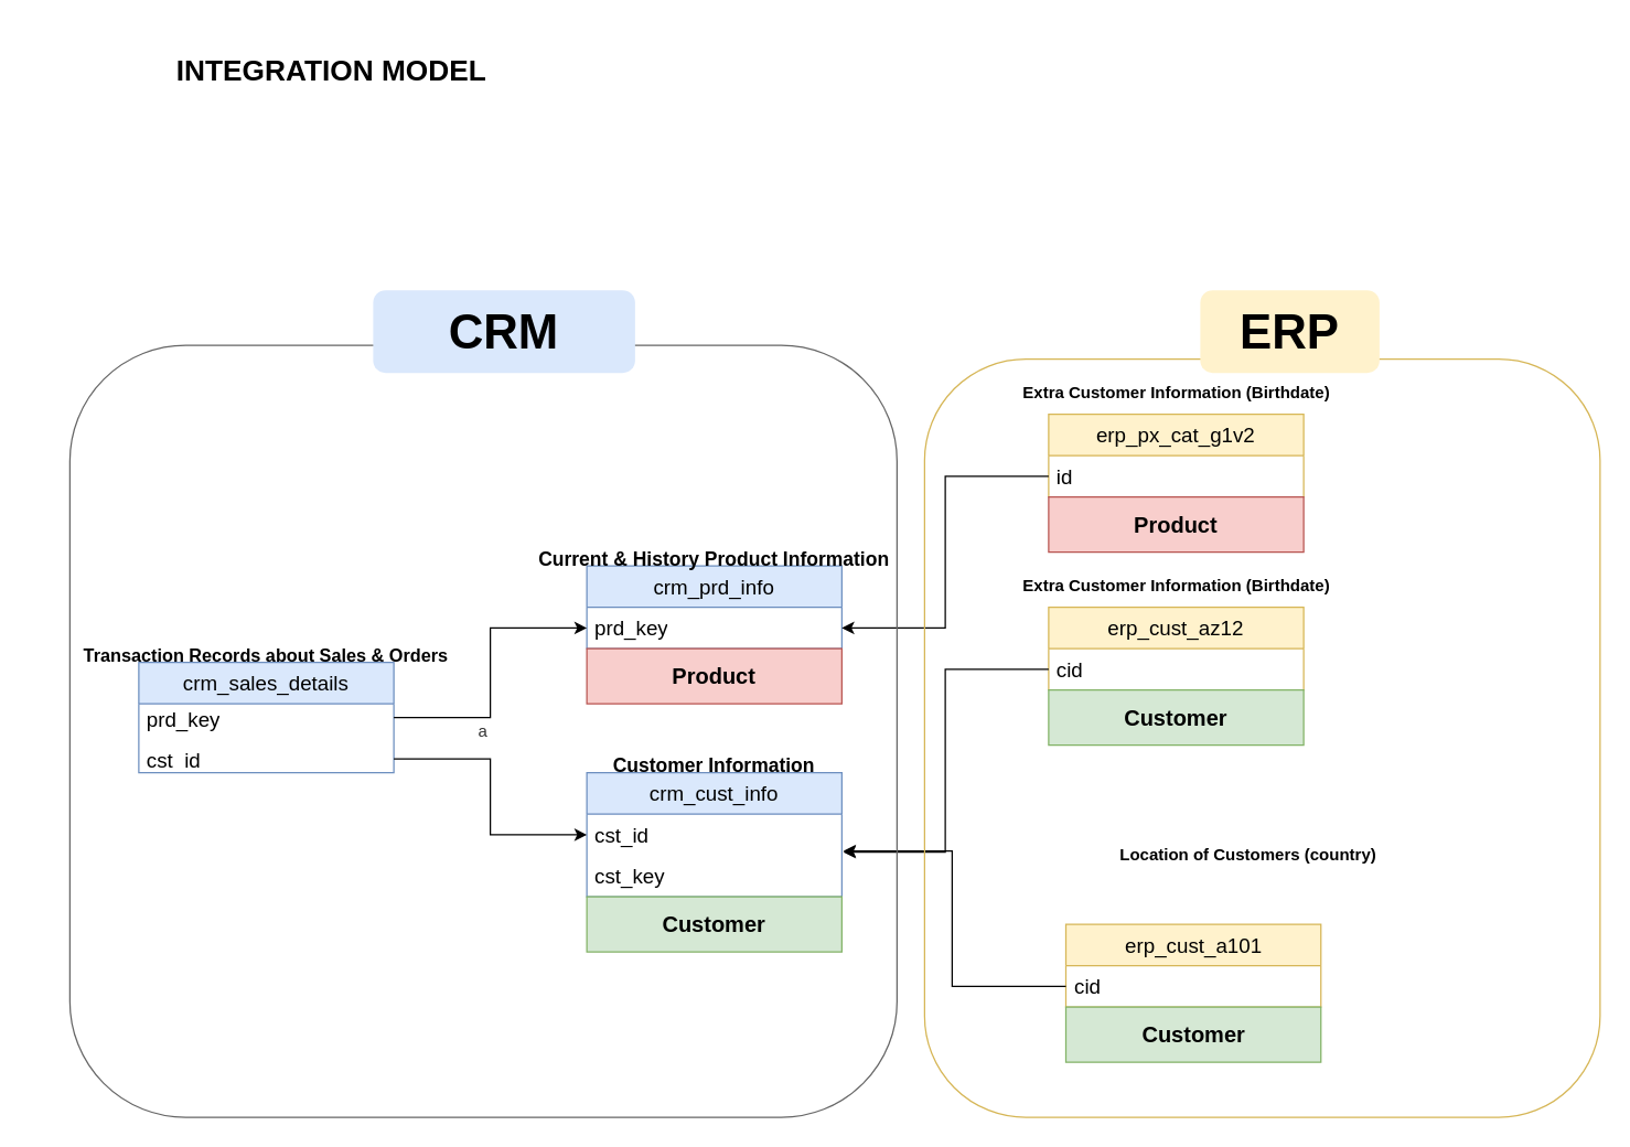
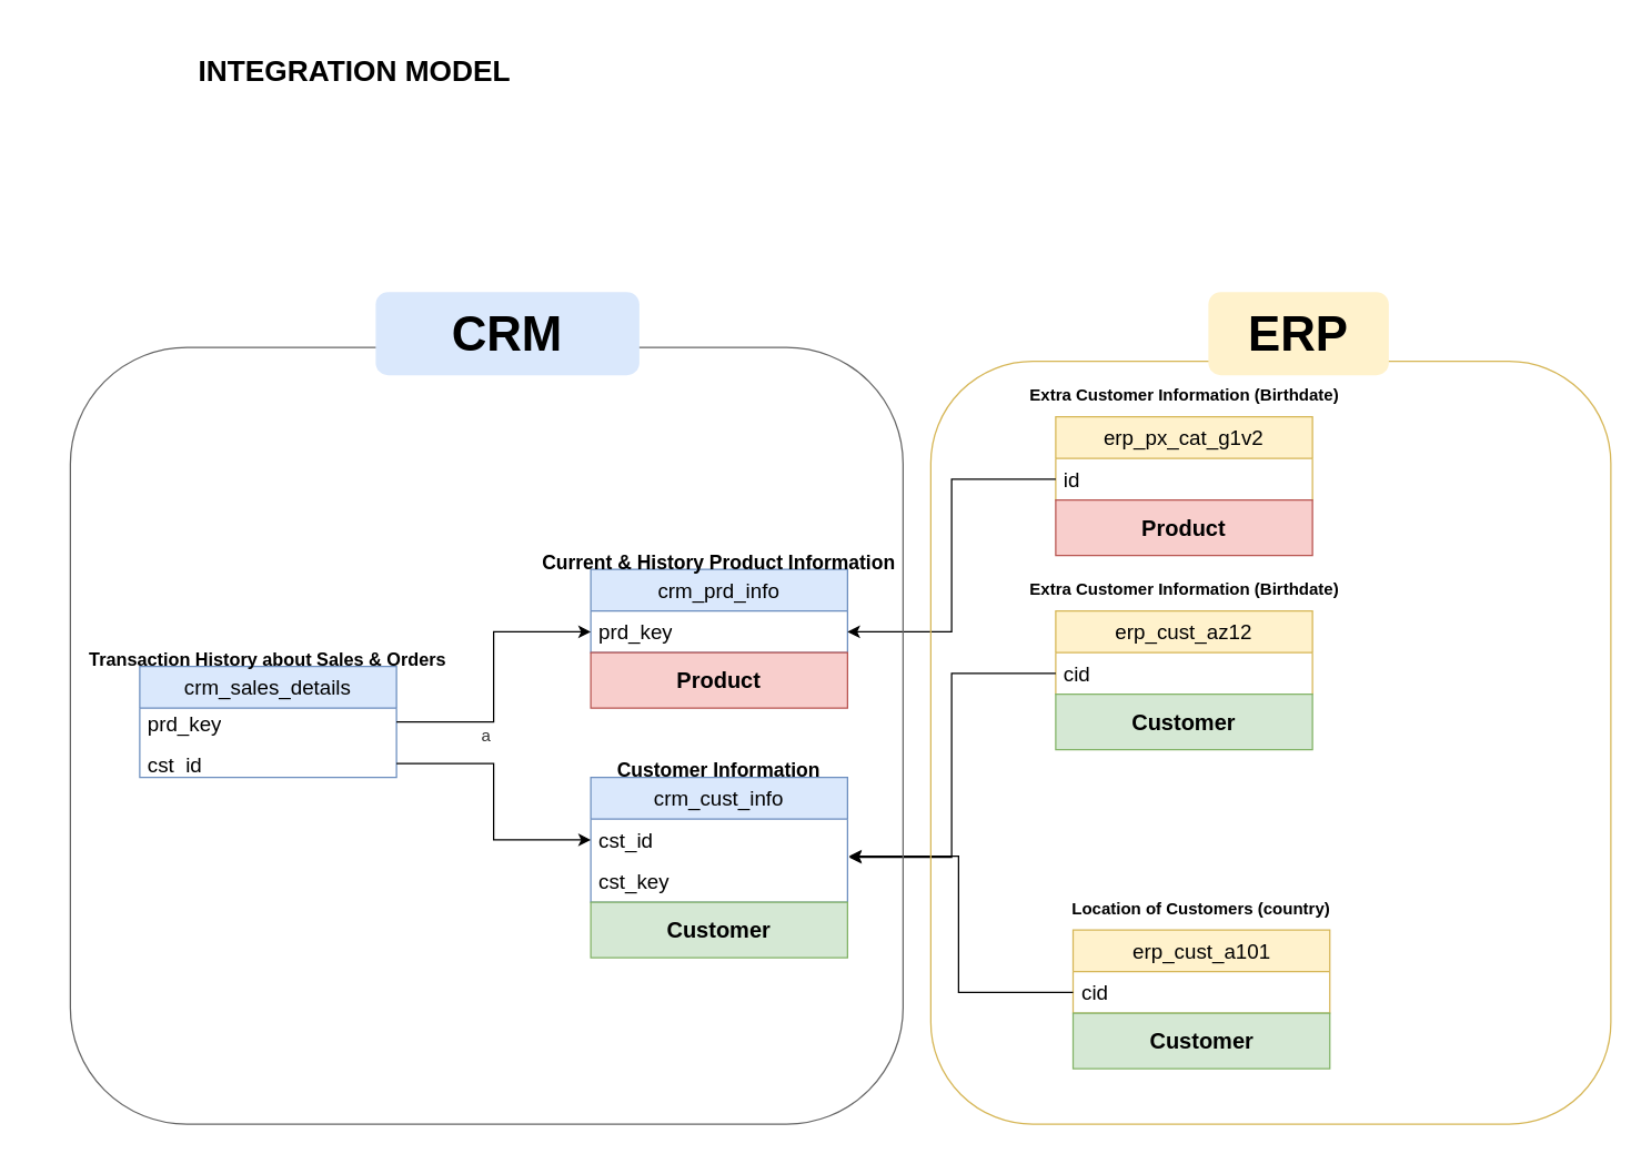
  <mxCell id="0" />
  <mxCell id="1" parent="0" />
  <mxCell id="2" value="&lt;span&gt;crm_cust_info&lt;/span&gt;" style="swimlane;fontStyle=0;childLayout=stackLayout;horizontal=1;startSize=30;horizontalStack=0;resizeParent=1;resizeParentMax=0;resizeLast=0;collapsible=1;marginBottom=0;whiteSpace=wrap;html=1;fillColor=#dae8fc;strokeColor=#6c8ebf;fontSize=15;" parent="1" vertex="1"><mxGeometry x="425" y="560" width="185" height="90" as="geometry" /></mxCell>
  <mxCell id="3" value="cst_id" style="text;strokeColor=none;fillColor=none;align=left;verticalAlign=middle;spacingLeft=4;spacingRight=4;overflow=hidden;points=[[0,0.5],[1,0.5]];portConstraint=eastwest;rotatable=0;whiteSpace=wrap;html=1;fontSize=15;" parent="2" vertex="1"><mxGeometry y="30" width="185" height="30" as="geometry" /></mxCell>
  <mxCell id="4" value="cst_key" style="text;strokeColor=none;fillColor=none;align=left;verticalAlign=middle;spacingLeft=4;spacingRight=4;overflow=hidden;points=[[0,0.5],[1,0.5]];portConstraint=eastwest;rotatable=0;whiteSpace=wrap;html=1;fontSize=15;" parent="2" vertex="1"><mxGeometry y="60" width="185" height="30" as="geometry" /></mxCell>
  <mxCell id="5" value="crm_prd_info" style="swimlane;fontStyle=0;childLayout=stackLayout;horizontal=1;startSize=30;horizontalStack=0;resizeParent=1;resizeParentMax=0;resizeLast=0;collapsible=1;marginBottom=0;whiteSpace=wrap;html=1;fillColor=#dae8fc;strokeColor=#6c8ebf;fontSize=15;" parent="1" vertex="1"><mxGeometry x="425" y="410" width="185" height="60" as="geometry" /></mxCell>
  <mxCell id="6" value="prd_key" style="text;strokeColor=none;fillColor=none;align=left;verticalAlign=middle;spacingLeft=4;spacingRight=4;overflow=hidden;points=[[0,0.5],[1,0.5]];portConstraint=eastwest;rotatable=0;whiteSpace=wrap;html=1;fontSize=15;" parent="5" vertex="1"><mxGeometry y="30" width="185" height="30" as="geometry" /></mxCell>
  <mxCell id="7" value="&lt;span style=&quot;font-size: 14px;&quot;&gt;&lt;b&gt;Current &amp;amp; History Product Information&lt;/b&gt;&lt;/span&gt;" style="text;html=1;align=center;verticalAlign=middle;whiteSpace=wrap;rounded=0;" parent="1" vertex="1"><mxGeometry x="375" y="390" width="285" height="30" as="geometry" /></mxCell>
  <mxCell id="8" value="crm_sales_details" style="swimlane;fontStyle=0;childLayout=stackLayout;horizontal=1;startSize=30;horizontalStack=0;resizeParent=1;resizeParentMax=0;resizeLast=0;collapsible=1;marginBottom=0;whiteSpace=wrap;html=1;fillColor=#dae8fc;strokeColor=#6c8ebf;fontSize=15;" parent="1" vertex="1"><mxGeometry x="100" y="480" width="185" height="80" as="geometry" /></mxCell>
  <mxCell id="9" value="prd_key&lt;div&gt;&lt;br&gt;&lt;/div&gt;" style="text;strokeColor=none;fillColor=none;align=left;verticalAlign=middle;spacingLeft=4;spacingRight=4;overflow=hidden;points=[[0,0.5],[1,0.5]];portConstraint=eastwest;rotatable=0;whiteSpace=wrap;html=1;fontSize=15;" parent="8" vertex="1"><mxGeometry y="30" width="185" height="30" as="geometry" /></mxCell>
  <mxCell id="10" value="cst_id" style="text;strokeColor=none;fillColor=none;align=left;verticalAlign=middle;spacingLeft=4;spacingRight=4;overflow=hidden;points=[[0,0.5],[1,0.5]];portConstraint=eastwest;rotatable=0;whiteSpace=wrap;html=1;fontSize=15;" parent="8" vertex="1"><mxGeometry y="60" width="185" height="20" as="geometry" /></mxCell>
- <mxCell id="11" value="&lt;b style=&quot;&quot;&gt;&lt;font style=&quot;font-size: 13px;&quot;&gt;Transaction Records about Sales &amp;amp; Orders&lt;/font&gt;&lt;/b&gt;" style="text;html=1;align=center;verticalAlign=middle;whiteSpace=wrap;rounded=0;" parent="1" vertex="1"><mxGeometry x="50" y="460" width="285" height="30" as="geometry" /></mxCell>
+ <mxCell id="11" value="&lt;b style=&quot;&quot;&gt;&lt;font style=&quot;font-size: 13px;&quot;&gt;Transaction History about Sales &amp;amp; Orders&lt;/font&gt;&lt;/b&gt;" style="text;html=1;align=center;verticalAlign=middle;whiteSpace=wrap;rounded=0;" parent="1" vertex="1"><mxGeometry x="50" y="460" width="285" height="30" as="geometry" /></mxCell>
  <mxCell id="12" value="&lt;font style=&quot;font-size: 14px;&quot;&gt;&lt;b&gt;Customer Information&lt;/b&gt;&lt;/font&gt;" style="text;html=1;align=center;verticalAlign=middle;whiteSpace=wrap;rounded=0;" parent="1" vertex="1"><mxGeometry x="425" y="540" width="185" height="30" as="geometry" /></mxCell>
  <mxCell id="13" style="edgeStyle=orthogonalEdgeStyle;rounded=0;orthogonalLoop=1;jettySize=auto;html=1;entryX=0;entryY=0.5;entryDx=0;entryDy=0;" parent="1" source="9" target="6" edge="1"><mxGeometry relative="1" as="geometry"><Array as="points"><mxPoint x="355" y="520" /><mxPoint x="355" y="455" /></Array></mxGeometry></mxCell>
  <mxCell id="14" style="edgeStyle=orthogonalEdgeStyle;rounded=0;orthogonalLoop=1;jettySize=auto;html=1;entryX=0;entryY=0.5;entryDx=0;entryDy=0;" parent="1" source="10" target="3" edge="1"><mxGeometry relative="1" as="geometry" /></mxCell>
  <mxCell id="15" value="erp_cust_az12" style="swimlane;fontStyle=0;childLayout=stackLayout;horizontal=1;startSize=30;horizontalStack=0;resizeParent=1;resizeParentMax=0;resizeLast=0;collapsible=1;marginBottom=0;whiteSpace=wrap;html=1;fillColor=#fff2cc;strokeColor=#d6b656;fontSize=15;" parent="1" vertex="1"><mxGeometry x="760" y="440" width="185" height="60" as="geometry" /></mxCell>
  <mxCell id="16" value="cid" style="text;strokeColor=none;fillColor=none;align=left;verticalAlign=middle;spacingLeft=4;spacingRight=4;overflow=hidden;points=[[0,0.5],[1,0.5]];portConstraint=eastwest;rotatable=0;whiteSpace=wrap;html=1;fontSize=15;" parent="15" vertex="1"><mxGeometry y="30" width="185" height="30" as="geometry" /></mxCell>
  <mxCell id="17" value="&lt;b&gt;Extra Customer Information (Birthdate)&lt;/b&gt;" style="text;html=1;align=center;verticalAlign=middle;whiteSpace=wrap;rounded=0;" parent="1" vertex="1"><mxGeometry x="737.5" y="410" width="230" height="30" as="geometry" /></mxCell>
  <mxCell id="18" style="edgeStyle=orthogonalEdgeStyle;rounded=0;orthogonalLoop=1;jettySize=auto;html=1;entryX=1.006;entryY=-0.08;entryDx=0;entryDy=0;entryPerimeter=0;" parent="1" source="16" target="4" edge="1"><mxGeometry relative="1" as="geometry" /></mxCell>
  <mxCell id="19" value="erp_cust_a101" style="swimlane;fontStyle=0;childLayout=stackLayout;horizontal=1;startSize=30;horizontalStack=0;resizeParent=1;resizeParentMax=0;resizeLast=0;collapsible=1;marginBottom=0;whiteSpace=wrap;html=1;fillColor=#fff2cc;strokeColor=#d6b656;fontSize=15;" parent="1" vertex="1"><mxGeometry x="772.5" y="670" width="185" height="60" as="geometry" /></mxCell>
  <mxCell id="20" value="cid" style="text;strokeColor=none;fillColor=none;align=left;verticalAlign=middle;spacingLeft=4;spacingRight=4;overflow=hidden;points=[[0,0.5],[1,0.5]];portConstraint=eastwest;rotatable=0;whiteSpace=wrap;html=1;fontSize=15;" parent="19" vertex="1"><mxGeometry y="30" width="185" height="30" as="geometry" /></mxCell>
- <mxCell id="21" value="&lt;b&gt;Location of Customers (country)&lt;/b&gt;" style="text;html=1;align=center;verticalAlign=middle;whiteSpace=wrap;rounded=0;" parent="1" vertex="1"><mxGeometry x="790" y="605" width="230" height="30" as="geometry" /></mxCell>
+ <mxCell id="21" value="&lt;b&gt;Location of Customers (country)&lt;/b&gt;" style="text;html=1;align=center;verticalAlign=middle;whiteSpace=wrap;rounded=0;" parent="1" vertex="1"><mxGeometry x="750" y="640" width="230" height="30" as="geometry" /></mxCell>
  <mxCell id="22" style="edgeStyle=orthogonalEdgeStyle;rounded=0;orthogonalLoop=1;jettySize=auto;html=1;entryX=1.006;entryY=0.893;entryDx=0;entryDy=0;entryPerimeter=0;" parent="1" source="20" target="3" edge="1"><mxGeometry relative="1" as="geometry"><Array as="points"><mxPoint x="690" y="715" /><mxPoint x="690" y="617" /></Array></mxGeometry></mxCell>
  <mxCell id="23" value="erp_px_cat_g1v2" style="swimlane;fontStyle=0;childLayout=stackLayout;horizontal=1;startSize=30;horizontalStack=0;resizeParent=1;resizeParentMax=0;resizeLast=0;collapsible=1;marginBottom=0;whiteSpace=wrap;html=1;fillColor=#fff2cc;strokeColor=#d6b656;fontSize=15;" parent="1" vertex="1"><mxGeometry x="760" y="300" width="185" height="60" as="geometry" /></mxCell>
  <mxCell id="24" value="id" style="text;strokeColor=none;fillColor=none;align=left;verticalAlign=middle;spacingLeft=4;spacingRight=4;overflow=hidden;points=[[0,0.5],[1,0.5]];portConstraint=eastwest;rotatable=0;whiteSpace=wrap;html=1;fontSize=15;" parent="23" vertex="1"><mxGeometry y="30" width="185" height="30" as="geometry" /></mxCell>
  <mxCell id="25" style="edgeStyle=orthogonalEdgeStyle;rounded=0;orthogonalLoop=1;jettySize=auto;html=1;entryX=1;entryY=0.5;entryDx=0;entryDy=0;" parent="1" source="24" target="6" edge="1"><mxGeometry relative="1" as="geometry" /></mxCell>
  <mxCell id="26" value="&lt;b&gt;Extra Customer Information (Birthdate)&lt;/b&gt;" style="text;html=1;align=center;verticalAlign=middle;whiteSpace=wrap;rounded=0;" parent="1" vertex="1"><mxGeometry x="737.5" y="270" width="230" height="30" as="geometry" /></mxCell>
  <mxCell id="27" value="a" style="rounded=1;whiteSpace=wrap;html=1;fillColor=none;fontColor=#333333;strokeColor=#666666;" parent="1" vertex="1"><mxGeometry x="50" y="250" width="600" height="560" as="geometry" /></mxCell>
  <mxCell id="28" value="&lt;font style=&quot;font-size: 35px;&quot;&gt;&lt;b&gt;CRM&lt;/b&gt;&lt;/font&gt;" style="rounded=1;whiteSpace=wrap;html=1;fillColor=#dae8fc;strokeColor=none;" parent="1" vertex="1"><mxGeometry x="270" y="210" width="190" height="60" as="geometry" /></mxCell>
  <mxCell id="29" value="" style="rounded=1;whiteSpace=wrap;html=1;fillColor=none;arcSize=15;strokeColor=#d6b656;" parent="1" vertex="1"><mxGeometry x="670" y="260" width="490" height="550" as="geometry" /></mxCell>
  <mxCell id="30" value="&lt;font style=&quot;font-size: 35px;&quot;&gt;&lt;b&gt;ERP&lt;/b&gt;&lt;/font&gt;" style="rounded=1;whiteSpace=wrap;html=1;fillColor=#fff2cc;strokeColor=none;" parent="1" vertex="1"><mxGeometry x="870" y="210" width="130" height="60" as="geometry" /></mxCell>
- <mxCell id="31" value="&lt;font style=&quot;font-size: 21px;&quot;&gt;&lt;b&gt;INTEGRATION MODEL&lt;/b&gt;&lt;/font&gt;" style="rounded=1;whiteSpace=wrap;html=1;fillColor=none;strokeColor=none;" parent="1" vertex="1"><mxGeometry x="20" y="20" width="440" height="60" as="geometry" /></mxCell>
+ <mxCell id="31" value="&lt;font style=&quot;font-size: 21px;&quot;&gt;&lt;b&gt;INTEGRATION MODEL&lt;/b&gt;&lt;/font&gt;" style="rounded=1;whiteSpace=wrap;html=1;fillColor=none;strokeColor=none;" parent="1" vertex="1"><mxGeometry x="35" y="20" width="440" height="60" as="geometry" /></mxCell>
  <mxCell id="32" value="&lt;b&gt;&lt;font style=&quot;font-size: 16px;&quot;&gt;Product&lt;/font&gt;&lt;/b&gt;" style="text;html=1;strokeColor=#b85450;fillColor=#f8cecc;align=center;verticalAlign=middle;whiteSpace=wrap;overflow=hidden;" parent="1" vertex="1"><mxGeometry x="760" y="360" width="185" height="40" as="geometry" /></mxCell>
  <mxCell id="33" value="&lt;b&gt;&lt;font style=&quot;font-size: 16px;&quot;&gt;Product&lt;/font&gt;&lt;/b&gt;" style="text;html=1;strokeColor=#b85450;fillColor=#f8cecc;align=center;verticalAlign=middle;whiteSpace=wrap;overflow=hidden;" parent="1" vertex="1"><mxGeometry x="425" y="470" width="185" height="40" as="geometry" /></mxCell>
  <mxCell id="34" value="&lt;span style=&quot;font-size: 16px;&quot;&gt;&lt;b&gt;Customer&lt;/b&gt;&lt;/span&gt;" style="text;html=1;strokeColor=#82b366;fillColor=#d5e8d4;align=center;verticalAlign=middle;whiteSpace=wrap;overflow=hidden;" parent="1" vertex="1"><mxGeometry x="425" y="650" width="185" height="40" as="geometry" /></mxCell>
  <mxCell id="35" value="&lt;span style=&quot;font-size: 16px;&quot;&gt;&lt;b&gt;Customer&lt;/b&gt;&lt;/span&gt;" style="text;html=1;strokeColor=#82b366;fillColor=#d5e8d4;align=center;verticalAlign=middle;whiteSpace=wrap;overflow=hidden;" parent="1" vertex="1"><mxGeometry x="760" y="500" width="185" height="40" as="geometry" /></mxCell>
  <mxCell id="36" value="&lt;span style=&quot;font-size: 16px;&quot;&gt;&lt;b&gt;Customer&lt;/b&gt;&lt;/span&gt;" style="text;html=1;strokeColor=#82b366;fillColor=#d5e8d4;align=center;verticalAlign=middle;whiteSpace=wrap;overflow=hidden;" parent="1" vertex="1"><mxGeometry x="772.5" y="730" width="185" height="40" as="geometry" /></mxCell>
